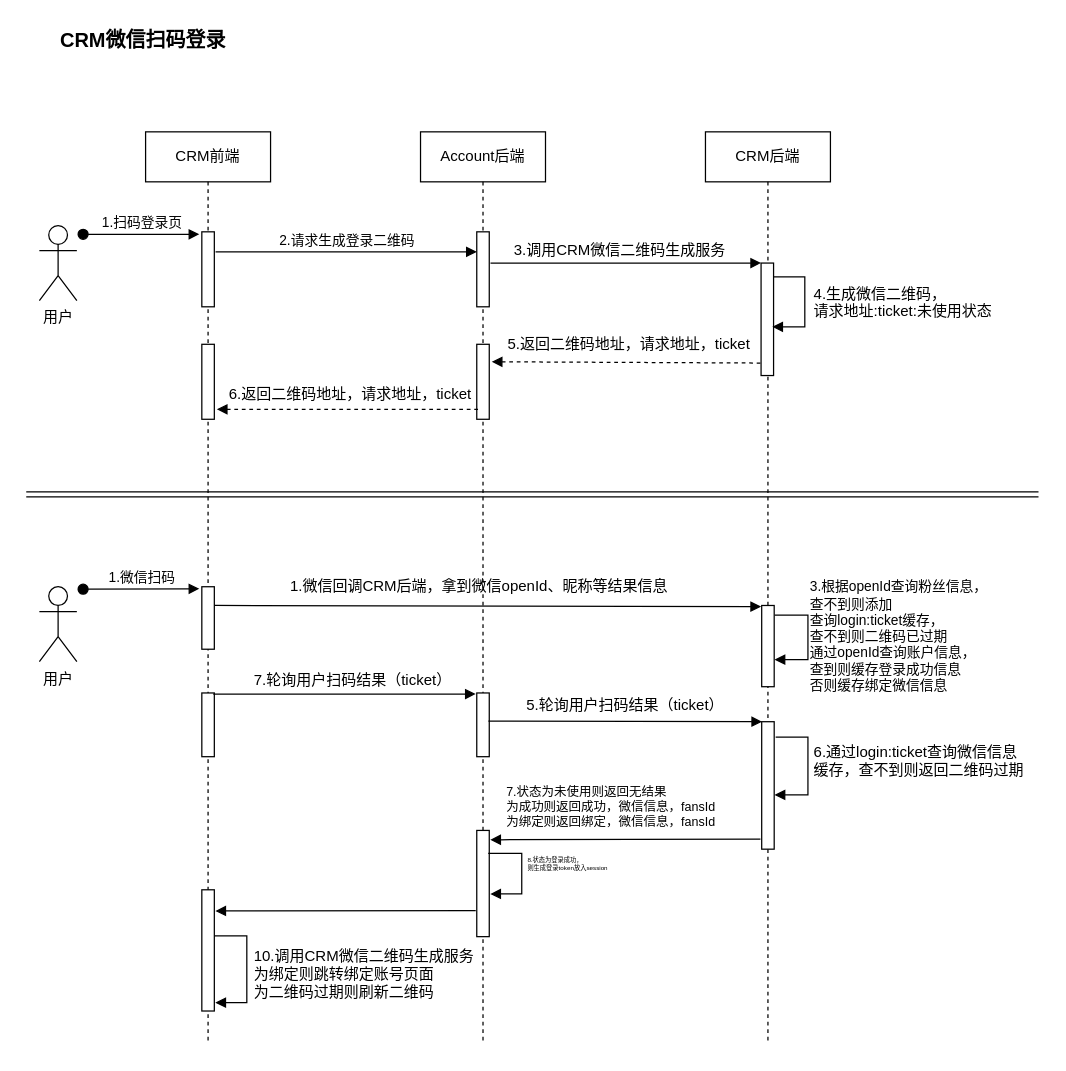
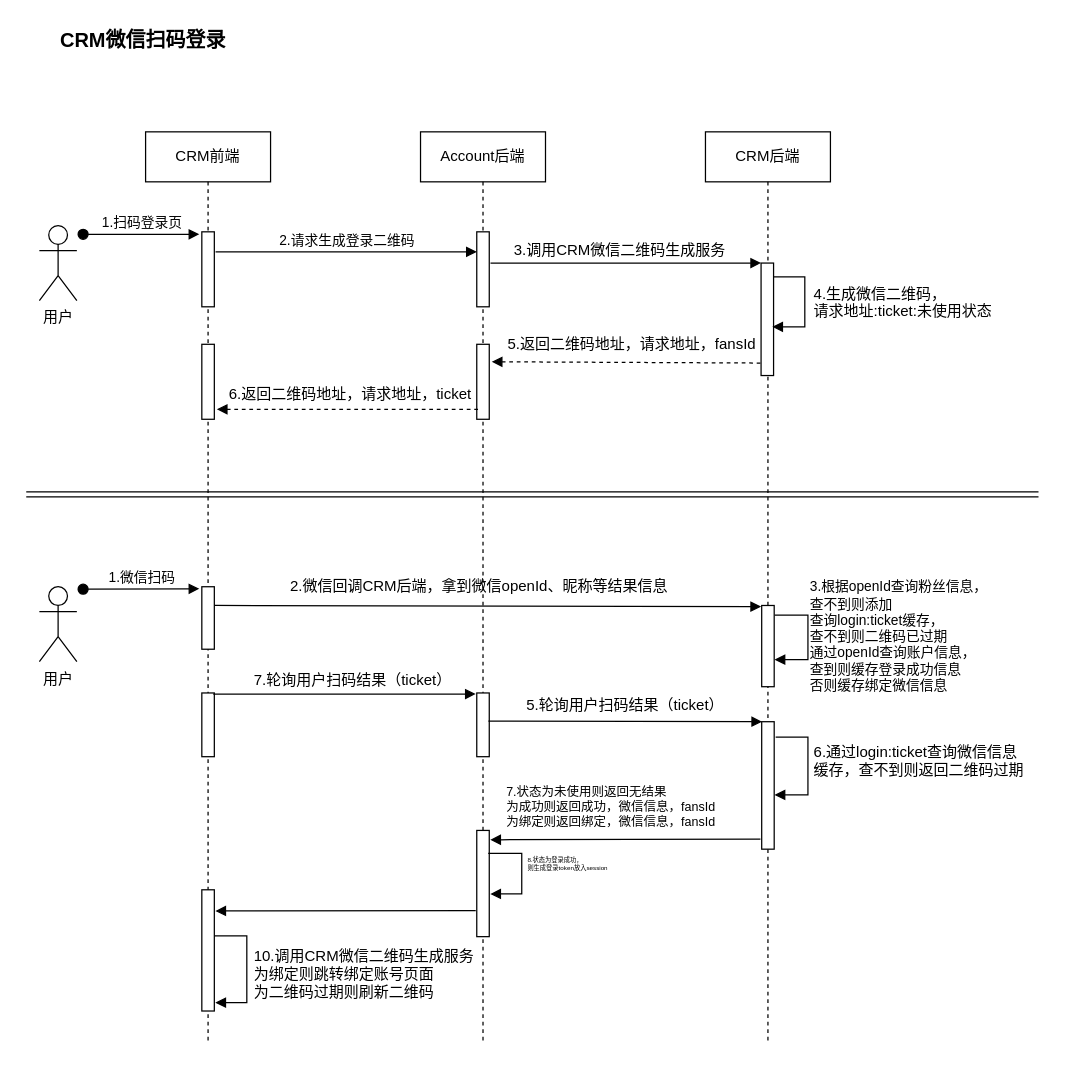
  <mxCell id="0" />
  <mxCell id="1" parent="0" />
  <mxCell id="2" value="CRM前端" style="shape=umlLifeline;perimeter=lifelinePerimeter;whiteSpace=wrap;html=1;container=1;collapsible=0;recursiveResize=0;outlineConnect=0;" vertex="1" parent="1"><mxGeometry x="116" y="105" width="100" height="730" as="geometry" /></mxCell>
  <mxCell id="3" value="" style="html=1;points=[];perimeter=orthogonalPerimeter;" vertex="1" parent="2"><mxGeometry x="45" y="80" width="10" height="60" as="geometry" /></mxCell>
  <mxCell id="4" value="" style="html=1;points=[];perimeter=orthogonalPerimeter;" vertex="1" parent="2"><mxGeometry x="45" y="170" width="10" height="60" as="geometry" /></mxCell>
  <mxCell id="5" value="1.微信扫码" style="html=1;verticalAlign=bottom;startArrow=oval;startFill=1;endArrow=block;startSize=8;entryX=-0.2;entryY=0.033;entryDx=0;entryDy=0;entryPerimeter=0;" edge="1" target="6" parent="2"><mxGeometry width="60" relative="1" as="geometry"><mxPoint x="-50" y="366" as="sourcePoint" /><mxPoint x="27.5" y="364" as="targetPoint" /></mxGeometry></mxCell>
  <mxCell id="6" value="" style="html=1;points=[];perimeter=orthogonalPerimeter;" vertex="1" parent="2"><mxGeometry x="45" y="364" width="10" height="50" as="geometry" /></mxCell>
  <mxCell id="7" value="" style="html=1;points=[];perimeter=orthogonalPerimeter;" vertex="1" parent="2"><mxGeometry x="45" y="449" width="10" height="51" as="geometry" /></mxCell>
  <mxCell id="8" value="" style="html=1;points=[];perimeter=orthogonalPerimeter;" vertex="1" parent="2"><mxGeometry x="45" y="606.5" width="10" height="97" as="geometry" /></mxCell>
  <mxCell id="9" value="" style="endArrow=block;html=1;edgeStyle=elbowEdgeStyle;rounded=0;endFill=1;entryX=1.083;entryY=0.931;entryDx=0;entryDy=0;entryPerimeter=0;exitX=1;exitY=0.381;exitDx=0;exitDy=0;exitPerimeter=0;" edge="1" parent="2" source="8" target="8"><mxGeometry width="50" height="50" relative="1" as="geometry"><mxPoint x="55" y="584" as="sourcePoint" /><mxPoint x="55.167" y="633.833" as="targetPoint" /><Array as="points"><mxPoint x="81" y="598" /><mxPoint x="81" y="618" /></Array></mxGeometry></mxCell>
  <mxCell id="10" value="Account后端" style="shape=umlLifeline;perimeter=lifelinePerimeter;whiteSpace=wrap;html=1;container=1;collapsible=0;recursiveResize=0;outlineConnect=0;" vertex="1" parent="1"><mxGeometry x="336" y="105" width="100" height="730" as="geometry" /></mxCell>
  <mxCell id="11" value="" style="html=1;points=[];perimeter=orthogonalPerimeter;" vertex="1" parent="10"><mxGeometry x="45" y="80" width="10" height="60" as="geometry" /></mxCell>
  <mxCell id="12" value="" style="html=1;points=[];perimeter=orthogonalPerimeter;" vertex="1" parent="10"><mxGeometry x="45" y="170" width="10" height="60" as="geometry" /></mxCell>
  <mxCell id="13" value="" style="html=1;points=[];perimeter=orthogonalPerimeter;" vertex="1" parent="10"><mxGeometry x="45" y="449" width="10" height="51" as="geometry" /></mxCell>
  <mxCell id="14" value="" style="html=1;points=[];perimeter=orthogonalPerimeter;" vertex="1" parent="10"><mxGeometry x="45" y="559" width="10" height="85" as="geometry" /></mxCell>
  <mxCell id="15" value="" style="endArrow=block;html=1;edgeStyle=elbowEdgeStyle;rounded=0;endFill=1;entryX=1.083;entryY=0.598;entryDx=0;entryDy=0;entryPerimeter=0;exitX=0.917;exitY=0.216;exitDx=0;exitDy=0;exitPerimeter=0;" edge="1" parent="10" source="14" target="14"><mxGeometry width="50" height="50" relative="1" as="geometry"><mxPoint x="55" y="579.167" as="sourcePoint" /><mxPoint x="55.833" y="632.5" as="targetPoint" /><Array as="points"><mxPoint x="81" y="556.5" /><mxPoint x="81" y="576.5" /></Array></mxGeometry></mxCell>
  <mxCell id="16" value="CRM后端" style="shape=umlLifeline;perimeter=lifelinePerimeter;whiteSpace=wrap;html=1;container=1;collapsible=0;recursiveResize=0;outlineConnect=0;" vertex="1" parent="1"><mxGeometry x="564" y="105" width="100" height="730" as="geometry" /></mxCell>
  <mxCell id="17" value="" style="html=1;points=[];perimeter=orthogonalPerimeter;" vertex="1" parent="16"><mxGeometry x="45" y="379" width="10" height="65" as="geometry" /></mxCell>
  <mxCell id="18" value="3.根据openId查询粉丝信息，&lt;br&gt;查不到则添加&lt;br&gt;查询login:ticket缓存，&lt;br&gt;查不到则二维码已过期&lt;br&gt;通过openId查询账户信息，&lt;br&gt;查到则缓存登录成功信息&lt;br&gt;否则缓存绑定微信信息" style="html=1;verticalAlign=middle;endArrow=block;exitX=1.033;exitY=0.12;exitDx=0;exitDy=0;exitPerimeter=0;edgeStyle=elbowEdgeStyle;rounded=0;entryX=1.033;entryY=0.667;entryDx=0;entryDy=0;entryPerimeter=0;align=left;labelBackgroundColor=none;" edge="1" parent="16" source="17" target="17"><mxGeometry width="80" relative="1" as="geometry"><mxPoint x="72" y="434" as="sourcePoint" /><mxPoint x="55" y="434" as="targetPoint" /><Array as="points"><mxPoint x="82" y="424" /><mxPoint x="82" y="414" /><mxPoint x="82" y="404" /></Array><mxPoint as="offset" /></mxGeometry></mxCell>
  <mxCell id="19" value="" style="html=1;points=[];perimeter=orthogonalPerimeter;" vertex="1" parent="16"><mxGeometry x="45" y="472" width="10" height="102" as="geometry" /></mxCell>
  <mxCell id="20" value="" style="endArrow=block;html=1;exitX=1.117;exitY=0.12;exitDx=0;exitDy=0;exitPerimeter=0;edgeStyle=elbowEdgeStyle;rounded=0;endFill=1;entryX=1.033;entryY=0.574;entryDx=0;entryDy=0;entryPerimeter=0;" edge="1" parent="16" source="19" target="19"><mxGeometry width="50" height="50" relative="1" as="geometry"><mxPoint x="69" y="476.333" as="sourcePoint" /><mxPoint x="68.167" y="516.333" as="targetPoint" /><Array as="points"><mxPoint x="82" y="494" /><mxPoint x="94" y="500.5" /></Array></mxGeometry></mxCell>
  <mxCell id="21" value="2.请求生成登录二维码" style="html=1;verticalAlign=bottom;endArrow=block;entryX=0;entryY=0.267;entryDx=0;entryDy=0;entryPerimeter=0;exitX=1.1;exitY=0.267;exitDx=0;exitDy=0;exitPerimeter=0;" edge="1" target="11" parent="1" source="3"><mxGeometry relative="1" as="geometry"><mxPoint x="159" y="185" as="sourcePoint" /></mxGeometry></mxCell>
  <mxCell id="22" value="" style="html=1;points=[];perimeter=orthogonalPerimeter;" vertex="1" parent="1"><mxGeometry x="608.5" y="210" width="10" height="90" as="geometry" /></mxCell>
  <mxCell id="23" value="" style="endArrow=block;endFill=1;endSize=6;html=1;entryX=0;entryY=0;entryDx=0;entryDy=0;entryPerimeter=0;" edge="1" parent="1" target="22"><mxGeometry width="160" relative="1" as="geometry"><mxPoint x="392" y="210" as="sourcePoint" /><mxPoint x="656" y="205" as="targetPoint" /></mxGeometry></mxCell>
  <mxCell id="24" value="3.调用CRM微信二维码生成服务" style="text;html=1;resizable=0;points=[];autosize=1;align=left;verticalAlign=top;spacingTop=-4;" vertex="1" parent="1"><mxGeometry x="409" y="190" width="180" height="20" as="geometry" /></mxCell>
  <mxCell id="25" value="" style="endArrow=block;html=1;exitX=1;exitY=0.122;exitDx=0;exitDy=0;exitPerimeter=0;edgeStyle=elbowEdgeStyle;rounded=0;endFill=1;entryX=0.9;entryY=0.567;entryDx=0;entryDy=0;entryPerimeter=0;" edge="1" parent="1" source="22" target="22"><mxGeometry width="50" height="50" relative="1" as="geometry"><mxPoint x="653.5" y="265" as="sourcePoint" /><mxPoint x="621.5" y="251" as="targetPoint" /><Array as="points"><mxPoint x="643.5" y="225" /><mxPoint x="643.5" y="245" /></Array></mxGeometry></mxCell>
  <mxCell id="26" value="4.生成微信二维码，&lt;br&gt;请求地址:ticket:未使用状态" style="text;html=1;resizable=0;points=[];autosize=1;align=left;verticalAlign=top;spacingTop=-4;" vertex="1" parent="1"><mxGeometry x="648.5" y="225" width="160" height="30" as="geometry" /></mxCell>
  <mxCell id="27" value="" style="endArrow=block;html=1;entryX=1.2;entryY=0.233;entryDx=0;entryDy=0;entryPerimeter=0;endFill=1;dashed=1;exitX=-0.05;exitY=0.889;exitDx=0;exitDy=0;exitPerimeter=0;" edge="1" parent="1" source="22" target="12"><mxGeometry width="50" height="50" relative="1" as="geometry"><mxPoint x="609" y="289" as="sourcePoint" /><mxPoint x="390" y="296" as="targetPoint" /></mxGeometry></mxCell>
- <mxCell id="28" value="5.返回二维码地址，请求地址，ticket" style="text;html=1;resizable=0;points=[];autosize=1;align=left;verticalAlign=top;spacingTop=-4;" vertex="1" parent="1"><mxGeometry x="404" y="265" width="210" height="20" as="geometry" /></mxCell>
+ <mxCell id="28" value="5.返回二维码地址，请求地址，fansId" style="text;html=1;resizable=0;points=[];autosize=1;align=left;verticalAlign=top;spacingTop=-4;" vertex="1" parent="1"><mxGeometry x="404" y="265" width="210" height="20" as="geometry" /></mxCell>
  <mxCell id="29" value="6.返回二维码地址，请求地址，ticket" style="text;html=1;resizable=0;points=[];autosize=1;align=left;verticalAlign=top;spacingTop=-4;" vertex="1" parent="1"><mxGeometry x="181" y="305" width="210" height="20" as="geometry" /></mxCell>
  <mxCell id="30" value="" style="endArrow=block;html=1;entryX=1.2;entryY=0.867;entryDx=0;entryDy=0;entryPerimeter=0;endFill=1;exitX=0.1;exitY=0.867;exitDx=0;exitDy=0;exitPerimeter=0;dashed=1;" edge="1" parent="1" source="12" target="4"><mxGeometry width="50" height="50" relative="1" as="geometry"><mxPoint x="376" y="327" as="sourcePoint" /><mxPoint x="161" y="324.5" as="targetPoint" /></mxGeometry></mxCell>
  <mxCell id="31" value="" style="shape=link;html=1;endArrow=block;endFill=1;endSize=6;" edge="1" parent="1"><mxGeometry width="50" height="50" relative="1" as="geometry"><mxPoint x="20.5" y="395" as="sourcePoint" /><mxPoint x="830.5" y="395" as="targetPoint" /></mxGeometry></mxCell>
  <mxCell id="32" value="用户" style="shape=umlActor;verticalLabelPosition=bottom;labelBackgroundColor=#ffffff;verticalAlign=top;html=1;" vertex="1" parent="1"><mxGeometry x="31" y="180" width="30" height="60" as="geometry" /></mxCell>
  <mxCell id="33" value="1.扫码登录页" style="html=1;verticalAlign=bottom;startArrow=oval;startFill=1;endArrow=block;startSize=8;entryX=-0.2;entryY=0.033;entryDx=0;entryDy=0;entryPerimeter=0;" edge="1" parent="1" target="3"><mxGeometry width="60" relative="1" as="geometry"><mxPoint x="66" y="187" as="sourcePoint" /><mxPoint x="146" y="185" as="targetPoint" /></mxGeometry></mxCell>
  <mxCell id="34" value="用户" style="shape=umlActor;verticalLabelPosition=bottom;labelBackgroundColor=#ffffff;verticalAlign=top;html=1;" vertex="1" parent="1"><mxGeometry x="31" y="469" width="30" height="60" as="geometry" /></mxCell>
  <mxCell id="35" value="" style="rounded=0;orthogonalLoop=1;jettySize=auto;html=1;endArrow=block;endFill=1;endSize=6;entryX=-0.05;entryY=0.014;entryDx=0;entryDy=0;entryPerimeter=0;exitX=1;exitY=0.3;exitDx=0;exitDy=0;exitPerimeter=0;" edge="1" parent="1" source="6" target="17"><mxGeometry relative="1" as="geometry"><mxPoint x="186" y="494" as="sourcePoint" /></mxGeometry></mxCell>
- <mxCell id="36" value="1.微信回调CRM后端，拿到微信openId、昵称等结果信息" style="text;html=1;resizable=0;points=[];autosize=1;align=left;verticalAlign=top;spacingTop=-4;" vertex="1" parent="1"><mxGeometry x="230" y="459" width="320" height="20" as="geometry" /></mxCell>
+ <mxCell id="36" value="2.微信回调CRM后端，拿到微信openId、昵称等结果信息" style="text;html=1;resizable=0;points=[];autosize=1;align=left;verticalAlign=top;spacingTop=-4;" vertex="1" parent="1"><mxGeometry x="230" y="459" width="320" height="20" as="geometry" /></mxCell>
  <mxCell id="37" value="" style="edgeStyle=elbowEdgeStyle;rounded=0;orthogonalLoop=1;jettySize=auto;html=1;labelBackgroundColor=none;endArrow=block;endFill=1;endSize=6;exitX=0.917;exitY=0.017;exitDx=0;exitDy=0;exitPerimeter=0;entryX=-0.083;entryY=0.017;entryDx=0;entryDy=0;entryPerimeter=0;" edge="1" parent="1" source="7" target="13"><mxGeometry relative="1" as="geometry" /></mxCell>
  <mxCell id="38" value="" style="rounded=0;orthogonalLoop=1;jettySize=auto;html=1;labelBackgroundColor=none;endArrow=block;endFill=1;endSize=6;entryX=0.033;entryY=0;entryDx=0;entryDy=0;entryPerimeter=0;exitX=0.936;exitY=0.443;exitDx=0;exitDy=0;exitPerimeter=0;" edge="1" parent="1" source="13" target="19"><mxGeometry relative="1" as="geometry"><mxPoint x="390.5" y="577" as="sourcePoint" /><mxPoint x="609" y="568" as="targetPoint" /></mxGeometry></mxCell>
  <mxCell id="39" value="7.轮询用户扫码结果（ticket）" style="text;html=1;resizable=0;points=[];autosize=1;align=left;verticalAlign=top;spacingTop=-4;" vertex="1" parent="1"><mxGeometry x="201" y="534" width="170" height="20" as="geometry" /></mxCell>
  <mxCell id="40" value="5.轮询用户扫码结果（ticket）" style="text;html=1;resizable=0;points=[];autosize=1;align=left;verticalAlign=top;spacingTop=-4;" vertex="1" parent="1"><mxGeometry x="419" y="554" width="170" height="20" as="geometry" /></mxCell>
  <mxCell id="41" value="" style="edgeStyle=none;rounded=0;orthogonalLoop=1;jettySize=auto;html=1;labelBackgroundColor=none;endArrow=block;endFill=1;endSize=6;entryX=1.083;entryY=0.088;entryDx=0;entryDy=0;entryPerimeter=0;" edge="1" parent="1" target="14"><mxGeometry relative="1" as="geometry"><mxPoint x="608" y="671" as="sourcePoint" /><mxPoint x="416" y="608" as="targetPoint" /></mxGeometry></mxCell>
  <mxCell id="42" value="&lt;font style=&quot;font-size: 10px&quot;&gt;7.状态为未使用则返回无结果&lt;br style=&quot;font-size: 10px&quot;&gt;为成功则返回成功，微信信息，fansId&lt;br style=&quot;font-size: 10px&quot;&gt;为绑定则返回绑定，微信信息，fansId&lt;/font&gt;" style="text;html=1;resizable=0;points=[];autosize=1;align=left;verticalAlign=middle;spacingTop=-4;fontSize=5;" vertex="1" parent="1"><mxGeometry x="402.5" y="636.5" width="220" height="20" as="geometry" /></mxCell>
  <mxCell id="43" value="" style="edgeStyle=none;rounded=0;orthogonalLoop=1;jettySize=auto;html=1;labelBackgroundColor=none;endArrow=block;endFill=1;endSize=6;entryX=1.083;entryY=0.175;entryDx=0;entryDy=0;entryPerimeter=0;exitX=-0.083;exitY=0.755;exitDx=0;exitDy=0;exitPerimeter=0;" edge="1" parent="1" source="14" target="8"><mxGeometry relative="1" as="geometry" /></mxCell>
  <mxCell id="44" value="6.通过login:ticket查询微信信息&lt;br&gt;缓存，查不到则返回二维码过期" style="text;html=1;resizable=0;points=[];autosize=1;align=left;verticalAlign=top;spacingTop=-4;" vertex="1" parent="1"><mxGeometry x="648.5" y="592" width="180" height="30" as="geometry" /></mxCell>
  <mxCell id="45" value="10.调用CRM微信二维码生成服务&lt;br&gt;为绑定则跳转绑定账号页面&lt;br&gt;为二维码过期则刷新二维码" style="text;html=1;resizable=0;points=[];autosize=1;align=left;verticalAlign=top;spacingTop=-4;" vertex="1" parent="1"><mxGeometry x="201" y="755" width="160" height="40" as="geometry" /></mxCell>
  <mxCell id="46" value="8.状态为登录成功，&lt;br&gt;则生成登录token放入session" style="text;html=1;resizable=0;points=[];autosize=1;align=left;verticalAlign=top;spacingTop=-4;fontSize=5;" vertex="1" parent="1"><mxGeometry x="420" y="682" width="170" height="10" as="geometry" /></mxCell>
  <mxCell id="47" value="&lt;font style=&quot;font-size: 16px&quot;&gt;CRM微信扫码登录&lt;/font&gt;" style="text;html=1;resizable=0;points=[];autosize=1;align=left;verticalAlign=top;spacingTop=-4;fontSize=7;fontStyle=1" vertex="1" parent="1"><mxGeometry x="46" y="20" width="150" height="10" as="geometry" /></mxCell>
